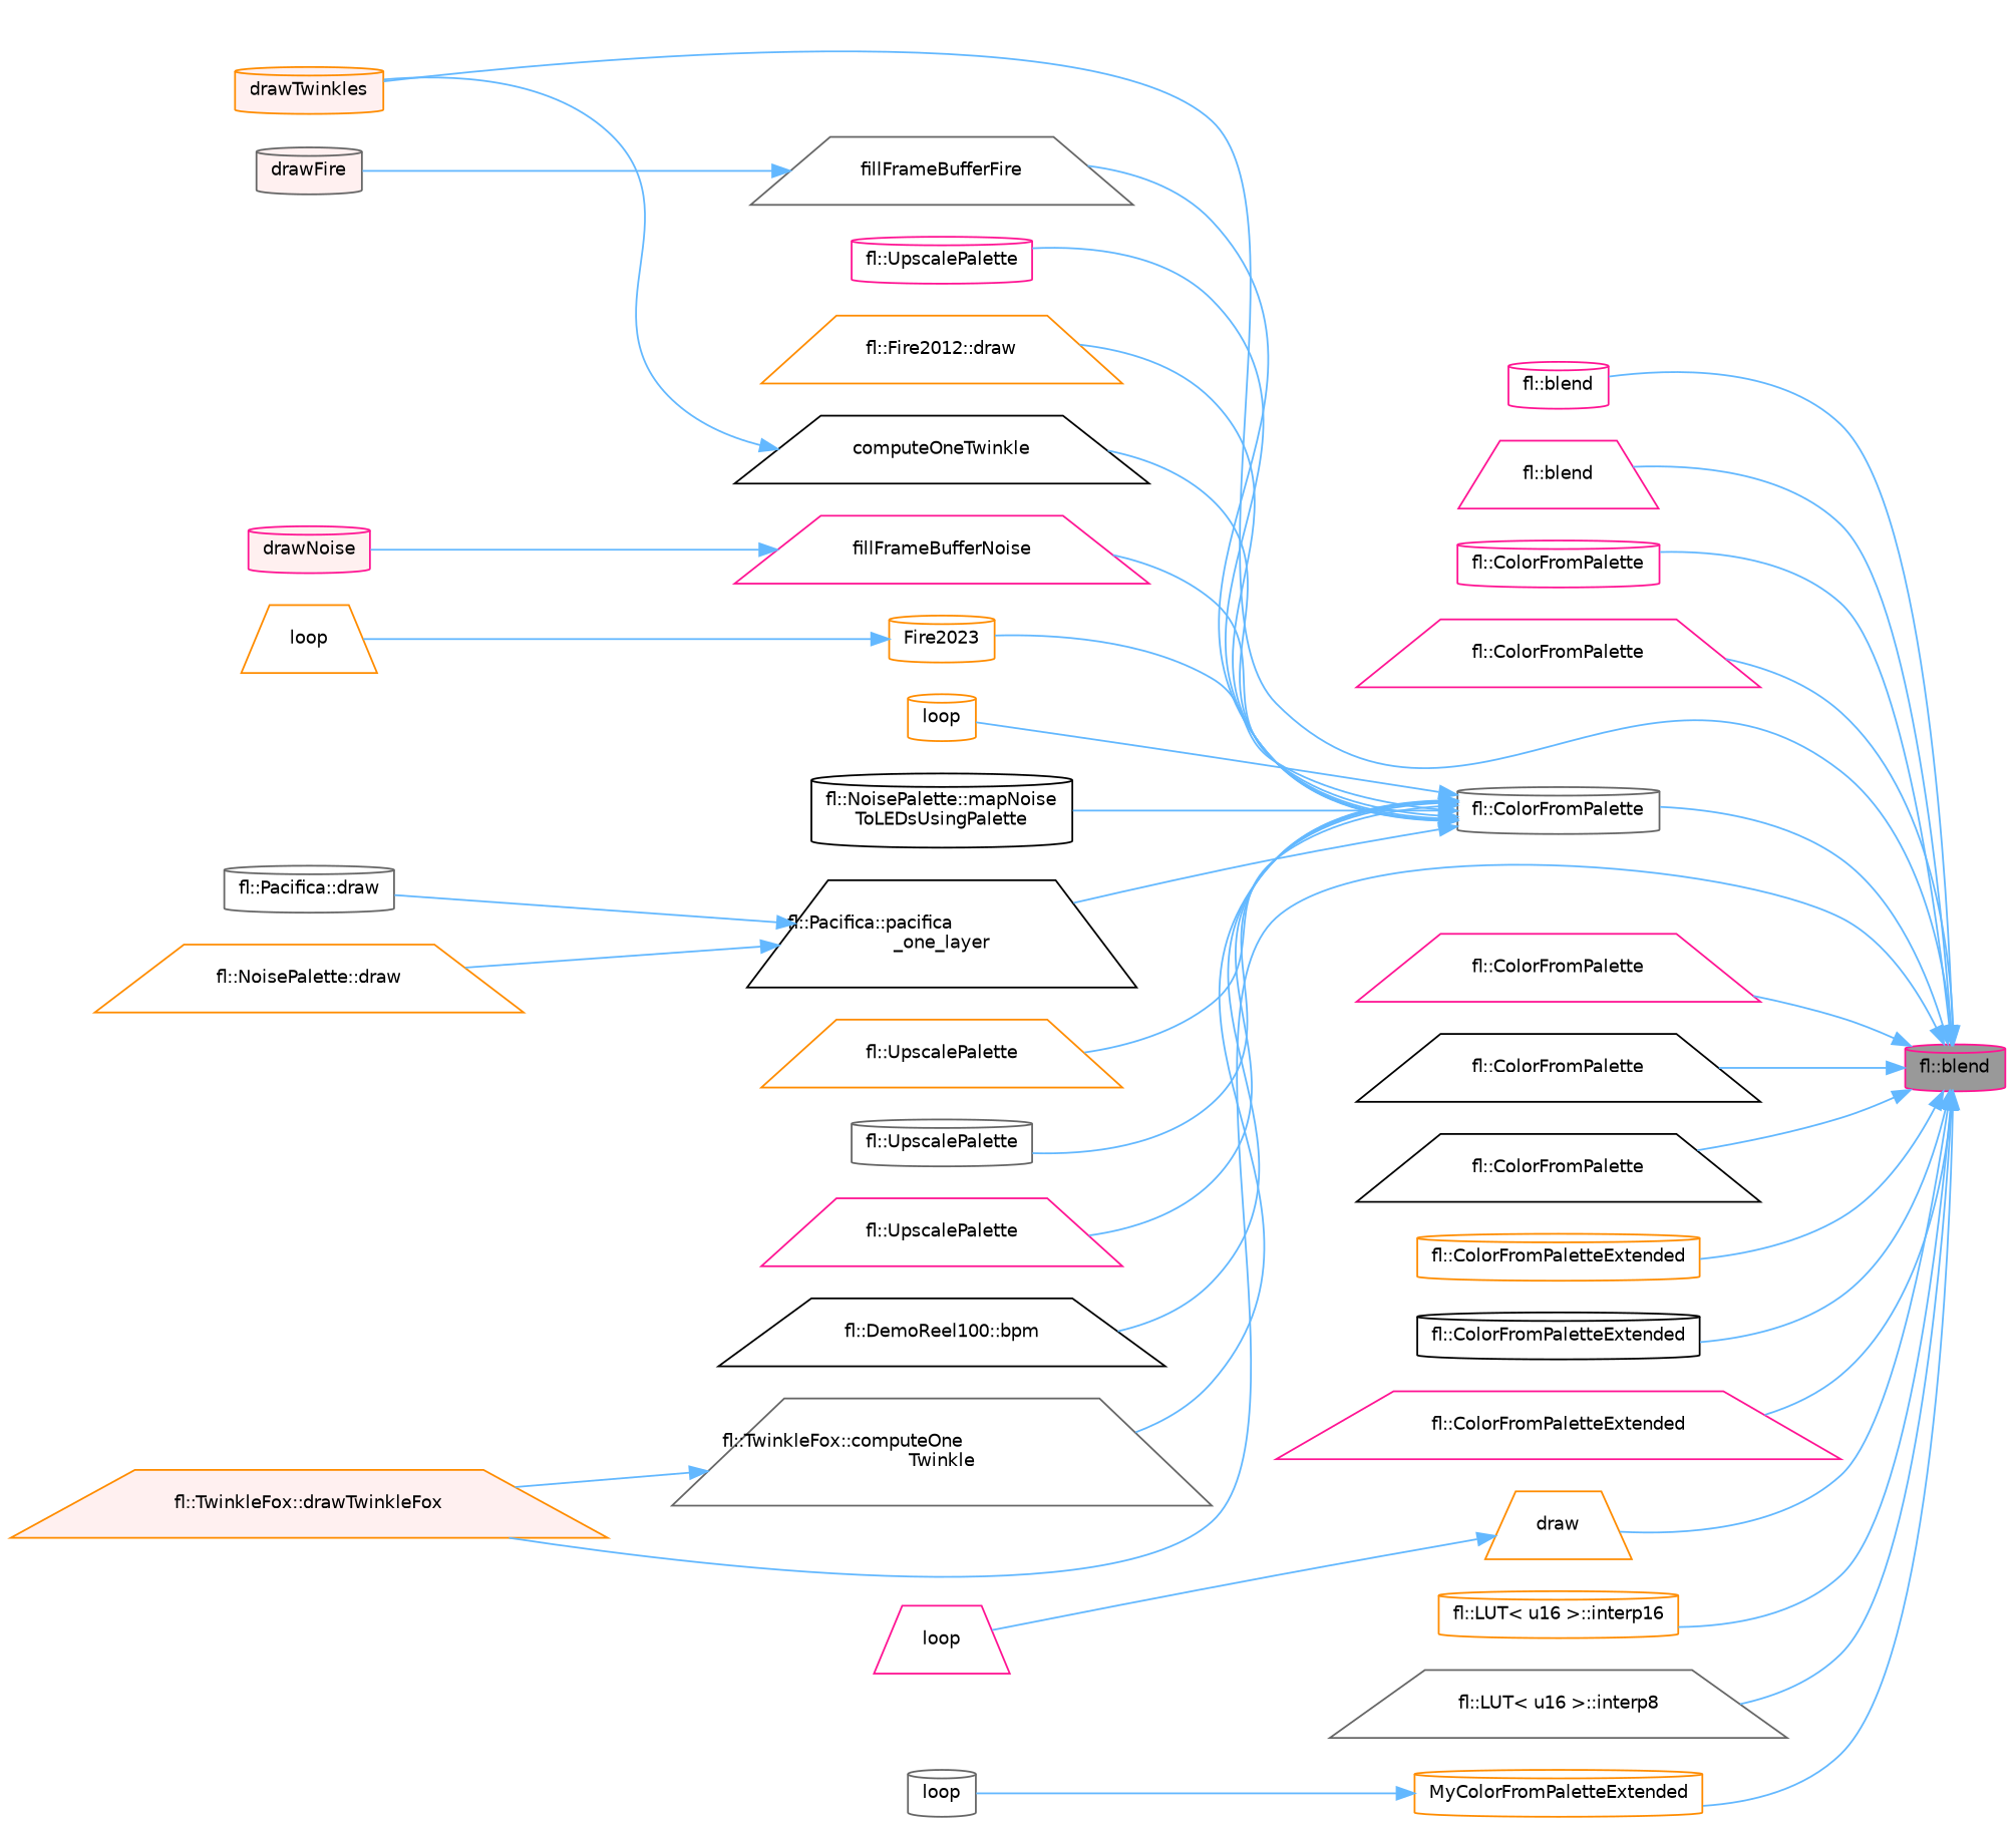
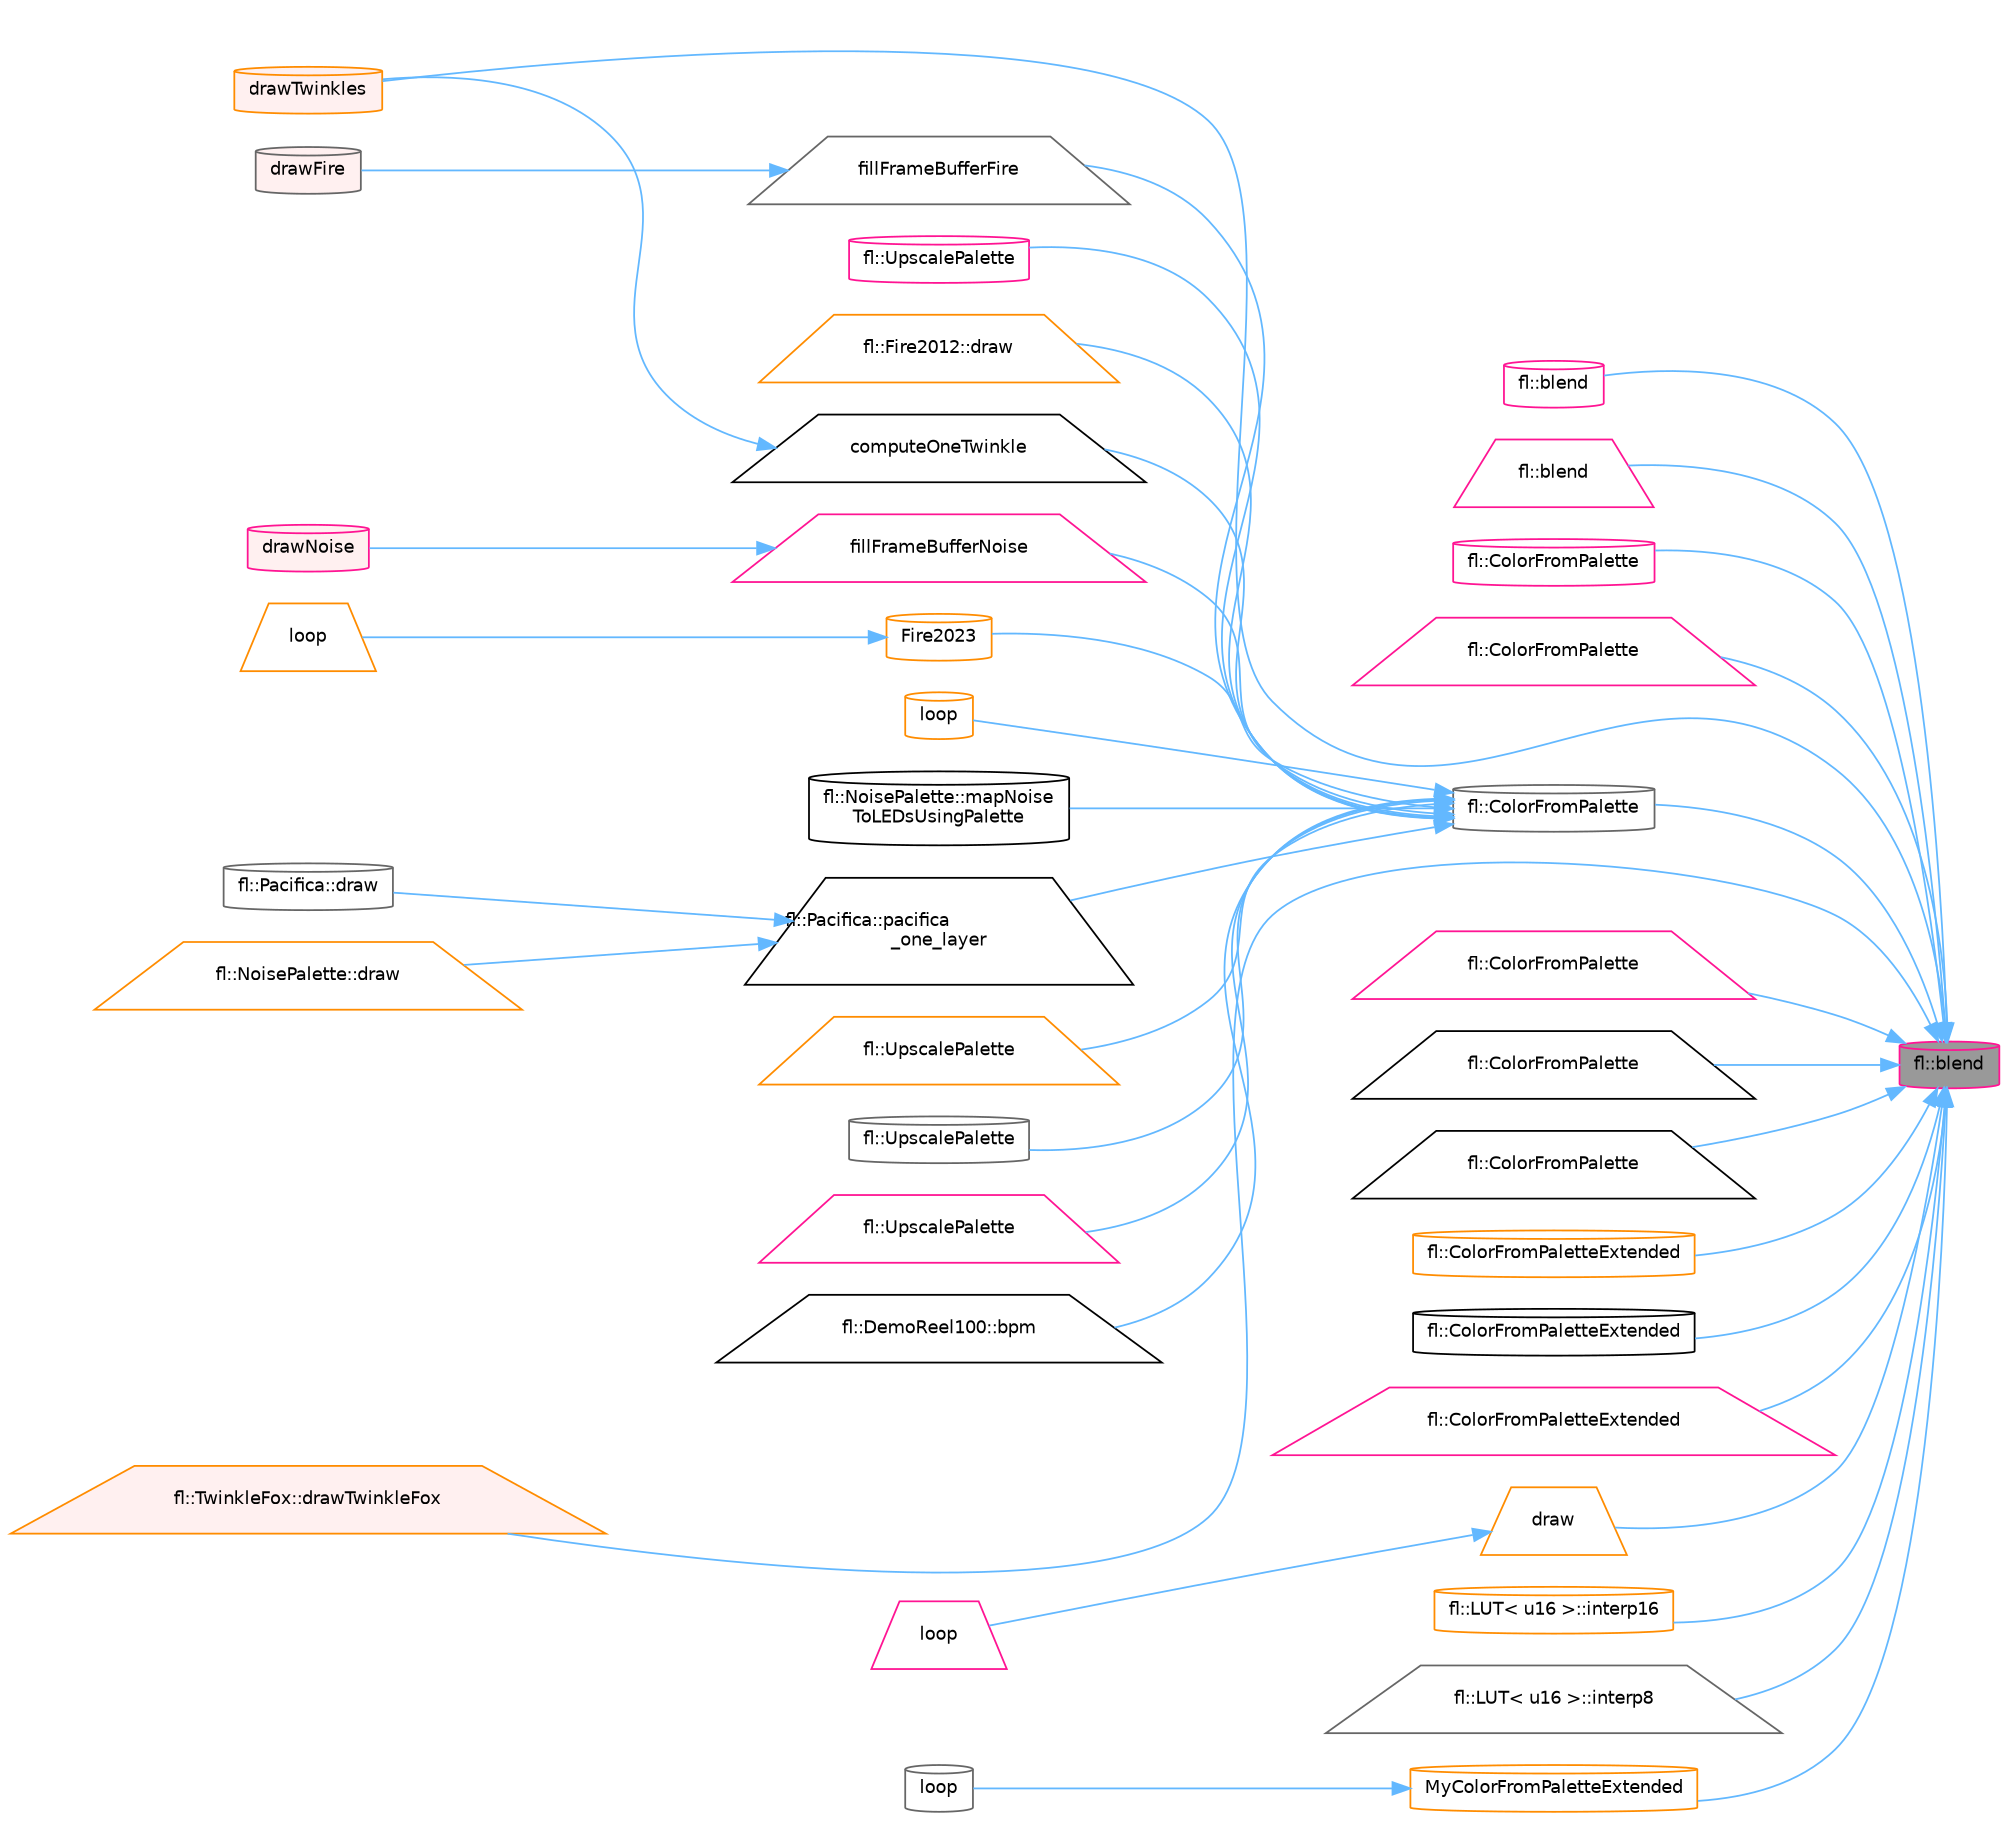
  digraph {
    rankdir=RL
    node [color=deeppink fillcolor=white fontname=Helvetica fontsize=10 shape=trapezium style=filled]
    edge [color=steelblue1 dir=back fontname=Helvetica fontsize=10 labelfontname=Helvetica labelfontsize=10 style=solid]
    n1 [fillcolor=grey60 fontcolor=black height=0.2 label="fl::blend" shape=cylinder width=0.4]
    n2 [height=0.2 label="fl::blend" shape=cylinder width=0.4]
    n3 [height=0.2 label="fl::blend" width=0.4]
    n4 [height=0.2 label="fl::ColorFromPalette" shape=cylinder width=0.4]
    n5 [height=0.2 label="fl::ColorFromPalette" width=0.4]
    n6 [color=gray40 height=0.2 label="fl::ColorFromPalette" shape=cylinder width=0.4]
    n7 [color=darkorange fillcolor="#FFF0F0" height=0.2 label=drawTwinkles shape=cylinder width=0.4]
    n8 [color=darkorange fillcolor="#FFF0F0" height=0.2 label="fl::TwinkleFox::drawTwinkleFox" width=0.4]
    n9 [height=0.2 label="fl::ColorFromPalette" width=0.4]
    n10 [color=black height=0.2 label="fl::ColorFromPalette" width=0.4]
    n11 [color=black height=0.2 label="fl::ColorFromPalette" width=0.4]
    n12 [color=darkorange height=0.2 label="fl::ColorFromPaletteExtended" shape=cylinder width=0.4]
    n13 [color=black height=0.2 label="fl::ColorFromPaletteExtended" shape=cylinder width=0.4]
    n14 [height=0.2 label="fl::ColorFromPaletteExtended" width=0.4]
    n15 [color=darkorange height=0.2 label=draw width=0.4]
    n16 [color=darkorange height=0.2 label="fl::LUT\< u16 \>::interp16" shape=cylinder width=0.4]
    n17 [color=gray40 height=0.2 label="fl::LUT\< u16 \>::interp8" width=0.4]
    n18 [color=darkorange height=0.2 label=MyColorFromPaletteExtended shape=cylinder width=0.4]
    n19 [color=black height=0.2 label="fl::DemoReel100::bpm" width=0.4]
    n20 [color=black height=0.2 label=computeOneTwinkle width=0.4]
-   n21 [color=gray40 height=0.2 label="fl::TwinkleFox::computeOne\lTwinkle" width=0.4]
    n22 [color=darkorange height=0.2 label="fl::Fire2012::draw" width=0.4]
    n23 [color=gray40 height=0.2 label=fillFrameBufferFire width=0.4]
    n24 [height=0.2 label=fillFrameBufferNoise width=0.4]
    n25 [color=darkorange height=0.2 label=Fire2023 shape=cylinder width=0.4]
    n26 [color=darkorange height=0.2 label=loop shape=cylinder width=0.4]
    n27 [color=black height=0.2 label="fl::NoisePalette::mapNoise\lToLEDsUsingPalette" shape=cylinder width=0.4]
    n28 [color=black height=0.2 label="fl::Pacifica::pacifica\l_one_layer" width=0.4]
    n29 [color=darkorange height=0.2 label="fl::UpscalePalette" width=0.4]
    n30 [color=gray40 height=0.2 label="fl::UpscalePalette" shape=cylinder width=0.4]
    n31 [height=0.2 label="fl::UpscalePalette" width=0.4]
    n32 [height=0.2 label="fl::UpscalePalette" shape=cylinder width=0.4]
    n33 [height=0.2 label=loop width=0.4]
    n34 [color=gray40 height=0.2 label=loop shape=cylinder width=0.4]
    n35 [color=gray40 fillcolor="#FFF0F0" height=0.2 label=drawFire shape=cylinder width=0.4]
    n36 [fillcolor="#FFF0F0" height=0.2 label=drawNoise shape=cylinder width=0.4]
    n37 [color=darkorange height=0.2 label=loop width=0.4]
    n38 [color=darkorange height=0.2 label="fl::NoisePalette::draw" width=0.4]
    n39 [color=gray40 height=0.2 label="fl::Pacifica::draw" shape=cylinder width=0.4]
    n1 -> n2
    n1 -> n3
    n1 -> n4
    n1 -> n5
    n1 -> n6
    n1 -> n7
    n1 -> n8
    n1 -> n9
    n1 -> n10
    n1 -> n11
    n1 -> n12
    n1 -> n13
    n1 -> n14
    n1 -> n15
    n1 -> n16
    n1 -> n17
    n1 -> n18
    n6 -> n19
    n6 -> n20
-   n6 -> n21
    n6 -> n22
    n6 -> n23
    n6 -> n24
    n6 -> n25
    n6 -> n26
    n6 -> n27
    n6 -> n28
    n6 -> n29
    n6 -> n30
    n6 -> n31
    n6 -> n32
    n15 -> n33
    n18 -> n34
    n20 -> n7
-   n21 -> n8
    n23 -> n35
    n24 -> n36
    n25 -> n37
    n28 -> n38
    n28 -> n39
  }
